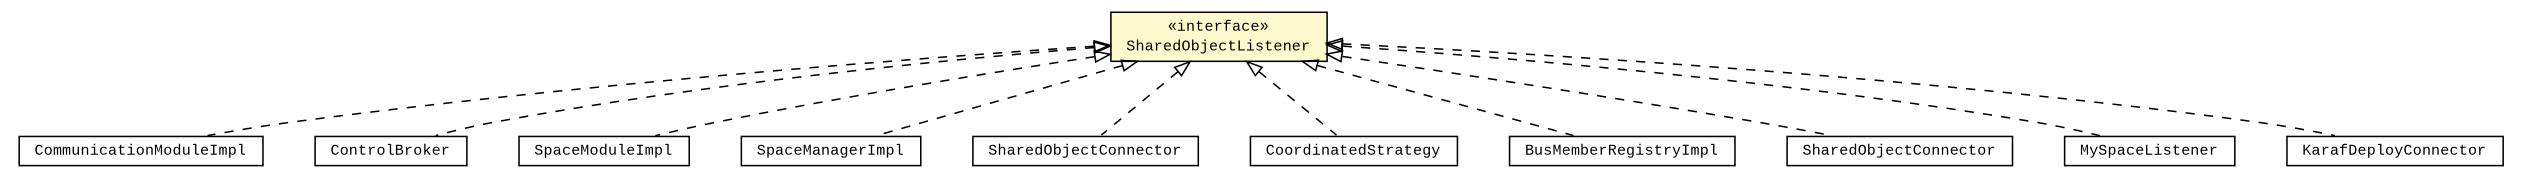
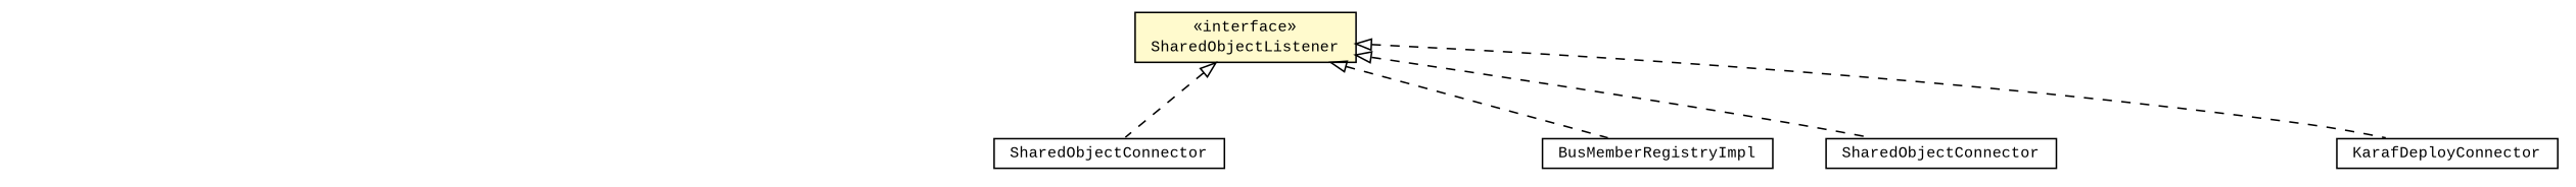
  digraph {
    fontname="Liberation Mono"
    nodesep=0.25
    ranksep=0.5
    node [fontcolor=black fontname="Liberation Mono" fontsize=10.0 shape=plaintext]
    edge [arrowtail=empty dir=back fontname="Liberation Mono" fontsize=10 headport=p labelfontname=Helvetica labelfontsize=10 style=dashed tailport=p]
    n1 [label=<<table title="org.universAAL.middleware.container.SharedObjectListener" border="0" cellborder="1" cellspacing="0" cellpadding="2" port="p" bgcolor="lemonChiffon" href="./SharedObjectListener.html"> 		<tr><td><table border="0" cellspacing="0" cellpadding="1"> <tr><td align="center" balign="center"> &#171;interface&#187; </td></tr> <tr><td align="center" balign="center"> SharedObjectListener </td></tr> 		</table></td></tr> 		</table>>]
-   n2 [label=<<table title="org.universAAL.middleware.modules.communication.CommunicationModuleImpl" border="0" cellborder="1" cellspacing="0" cellpadding="2" port="p" href="../modules/communication/CommunicationModuleImpl.html"> 		<tr><td><table border="0" cellspacing="0" cellpadding="1"> <tr><td align="center" balign="center"> CommunicationModuleImpl </td></tr> 		</table></td></tr> 		</table>>]
-   n3 [label=<<table title="org.universAAL.middleware.brokers.control.ControlBroker" border="0" cellborder="1" cellspacing="0" cellpadding="2" port="p" href="../brokers/control/ControlBroker.html"> 		<tr><td><table border="0" cellspacing="0" cellpadding="1"> <tr><td align="center" balign="center"> ControlBroker </td></tr> 		</table></td></tr> 		</table>>]
-   n4 [label=<<table title="org.universAAL.middleware.modules.space.SpaceModuleImpl" border="0" cellborder="1" cellspacing="0" cellpadding="2" port="p" href="../modules/space/SpaceModuleImpl.html"> 		<tr><td><table border="0" cellspacing="0" cellpadding="1"> <tr><td align="center" balign="center"> SpaceModuleImpl </td></tr> 		</table></td></tr> 		</table>>]
-   n5 [label=<<table title="org.universAAL.middleware.managers.space.SpaceManagerImpl" border="0" cellborder="1" cellspacing="0" cellpadding="2" port="p" href="../managers/space/SpaceManagerImpl.html"> 		<tr><td><table border="0" cellspacing="0" cellpadding="1"> <tr><td align="center" balign="center"> SpaceManagerImpl </td></tr> 		</table></td></tr> 		</table>>]
    n6 [label=<<table title="org.universAAL.middleware.managers.configuration.core.impl.secondaryManagers.SharedObjectConnector" border="0" cellborder="1" cellspacing="0" cellpadding="2" port="p" href="../managers/configuration/core/impl/secondaryManagers/SharedObjectConnector.html"> 		<tr><td><table border="0" cellspacing="0" cellpadding="1"> <tr><td align="center" balign="center"> SharedObjectConnector </td></tr> 		</table></td></tr> 		</table>>]
-   n7 [label=<<table title="org.universAAL.middleware.ui.impl.generic.CoordinatedStrategy" border="0" cellborder="1" cellspacing="0" cellpadding="2" port="p" href="../ui/impl/generic/CoordinatedStrategy.html"> 		<tr><td><table border="0" cellspacing="0" cellpadding="1"> <tr><td align="center" balign="center"> CoordinatedStrategy </td></tr> 		</table></td></tr> 		</table>>]
    n8 [label=<<table title="org.universAAL.middleware.tracker.impl.BusMemberRegistryImpl" border="0" cellborder="1" cellspacing="0" cellpadding="2" port="p" href="../tracker/impl/BusMemberRegistryImpl.html"> 		<tr><td><table border="0" cellspacing="0" cellpadding="1"> <tr><td align="center" balign="center"> BusMemberRegistryImpl </td></tr> 		</table></td></tr> 		</table>>]
    n9 [label=<<table title="org.universAAL.middleware.managers.distributedmw.impl.SharedObjectConnector" border="0" cellborder="1" cellspacing="0" cellpadding="2" port="p" href="../managers/distributedmw/impl/SharedObjectConnector.html"> 		<tr><td><table border="0" cellspacing="0" cellpadding="1"> <tr><td align="center" balign="center"> SharedObjectConnector </td></tr> 		</table></td></tr> 		</table>>]
-   n10 [label=<<table title="org.universAAL.middleware.managers.distributedmw.impl.MySpaceListener" border="0" cellborder="1" cellspacing="0" cellpadding="2" port="p" href="../managers/distributedmw/impl/MySpaceListener.html"> 		<tr><td><table border="0" cellspacing="0" cellpadding="1"> <tr><td align="center" balign="center"> MySpaceListener </td></tr> 		</table></td></tr> 		</table>>]
    n11 [label=<<table title="org.universAAL.middleware.connectors.deploy.karaf.KarafDeployConnector" border="0" cellborder="1" cellspacing="0" cellpadding="2" port="p" href="../connectors/deploy/karaf/KarafDeployConnector.html"> 		<tr><td><table border="0" cellspacing="0" cellpadding="1"> <tr><td align="center" balign="center"> KarafDeployConnector </td></tr> 		</table></td></tr> 		</table>>]
-   n1 -> n2
-   n1 -> n3
-   n1 -> n4
-   n1 -> n5
    n1 -> n6
-   n1 -> n7
    n1 -> n8
    n1 -> n9
-   n1 -> n10
    n1 -> n11
  }
